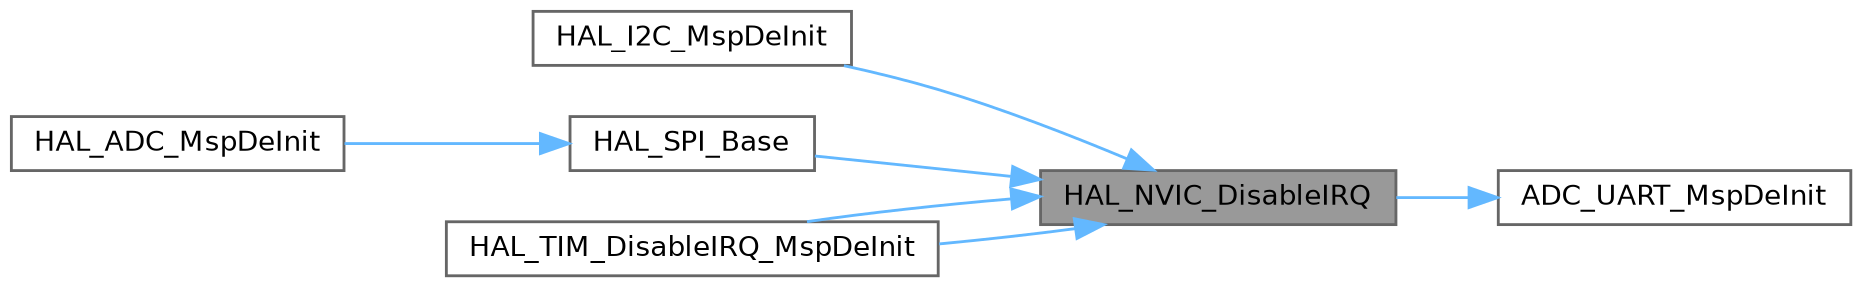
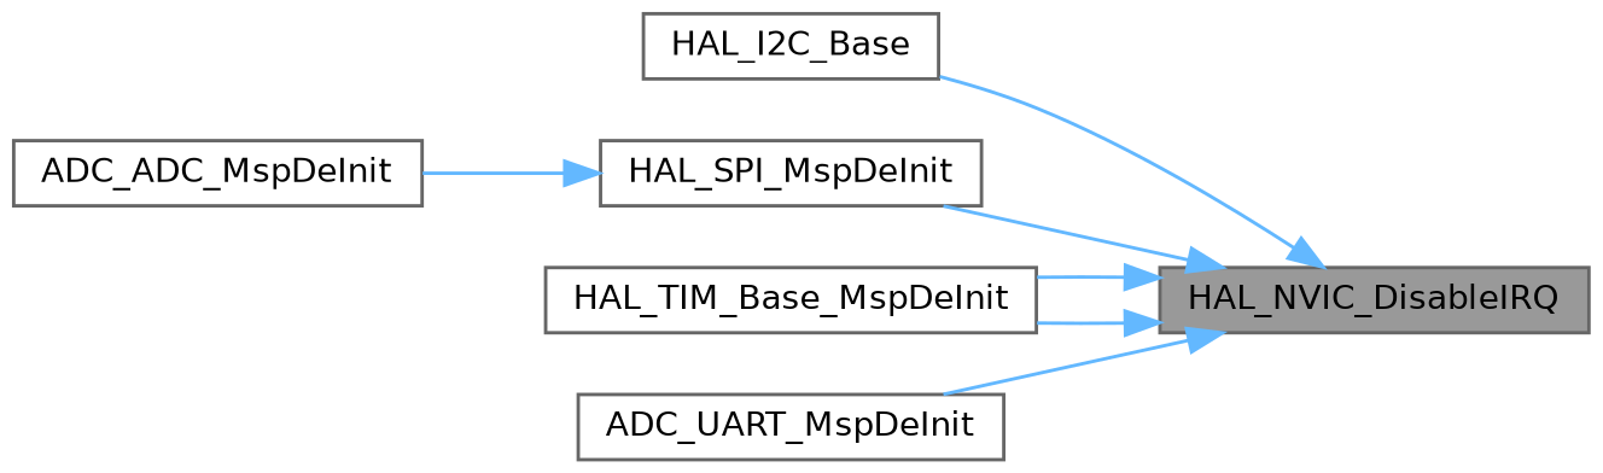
  digraph {
    rankdir=RL
    node [color=grey40 fillcolor=white fontname=Helvetica fontsize=10 shape=box style=filled]
    edge [color=steelblue1 dir=back fontname=Helvetica fontsize=10 labelfontname=Helvetica labelfontsize=10 style=solid]
    n1 [color=gray40 fillcolor=grey60 fontcolor=black height=0.2 label=HAL_NVIC_DisableIRQ width=0.4]
-   n2 [height=0.2 label=HAL_I2C_MspDeInit width=0.4]
-   n3 [height=0.2 label=HAL_SPI_Base width=0.4]
-   n4 [height=0.2 label=HAL_TIM_DisableIRQ_MspDeInit width=0.4]
+   n2 [height=0.2 label=HAL_I2C_Base width=0.4]
+   n3 [height=0.2 label=HAL_SPI_MspDeInit width=0.4]
+   n4 [height=0.2 label=HAL_TIM_Base_MspDeInit width=0.4]
    n5 [height=0.2 label=ADC_UART_MspDeInit width=0.4]
-   n6 [height=0.2 label=HAL_ADC_MspDeInit width=0.4]
+   n6 [height=0.2 label=ADC_ADC_MspDeInit width=0.4]
    n1 -> n2
    n1 -> n3
    n1 -> n4
    n1 -> n4
-   n5 -> n1
+   n1 -> n5
    n3 -> n6
  }
